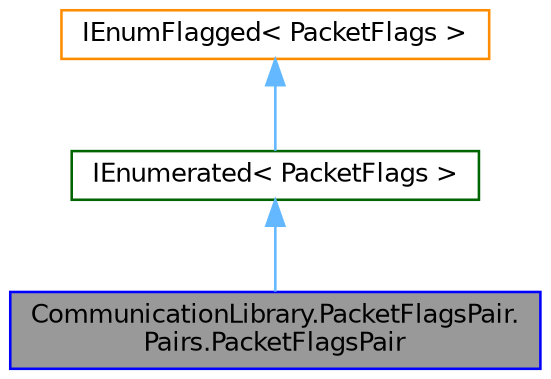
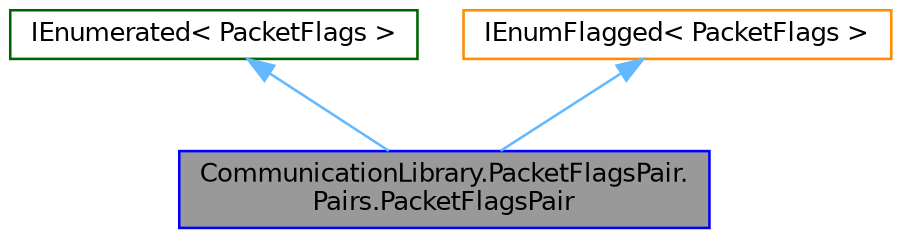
  digraph {
    node [fillcolor=white fontname=Helvetica fontsize=10 shape=box style=filled]
    edge [color=steelblue1 dir=back fontname=Helvetica fontsize=10 labelfontname=Helvetica labelfontsize=10 style=solid]
    n1 [color=blue fillcolor=grey60 fontcolor=black height=0.2 label="CommunicationLibrary.PacketFlagsPair.\lPairs.PacketFlagsPair" width=0.4]
    n2 [color=darkgreen height=0.2 label="IEnumerated\< PacketFlags \>" width=0.4]
    n3 [color=darkorange height=0.2 label="IEnumFlagged\< PacketFlags \>" width=0.4]
    n2 -> n1
-   n3 -> n2
+   n3 -> n1
  }
